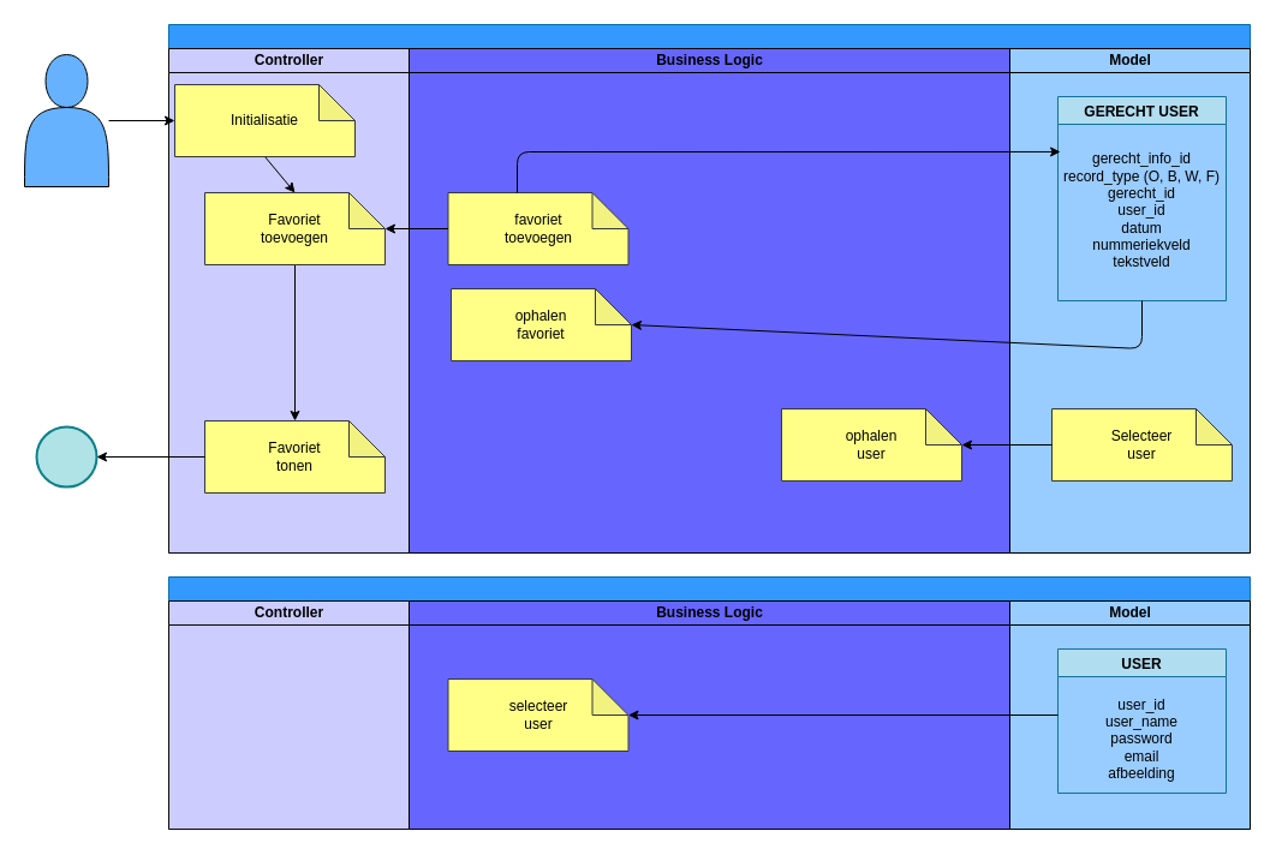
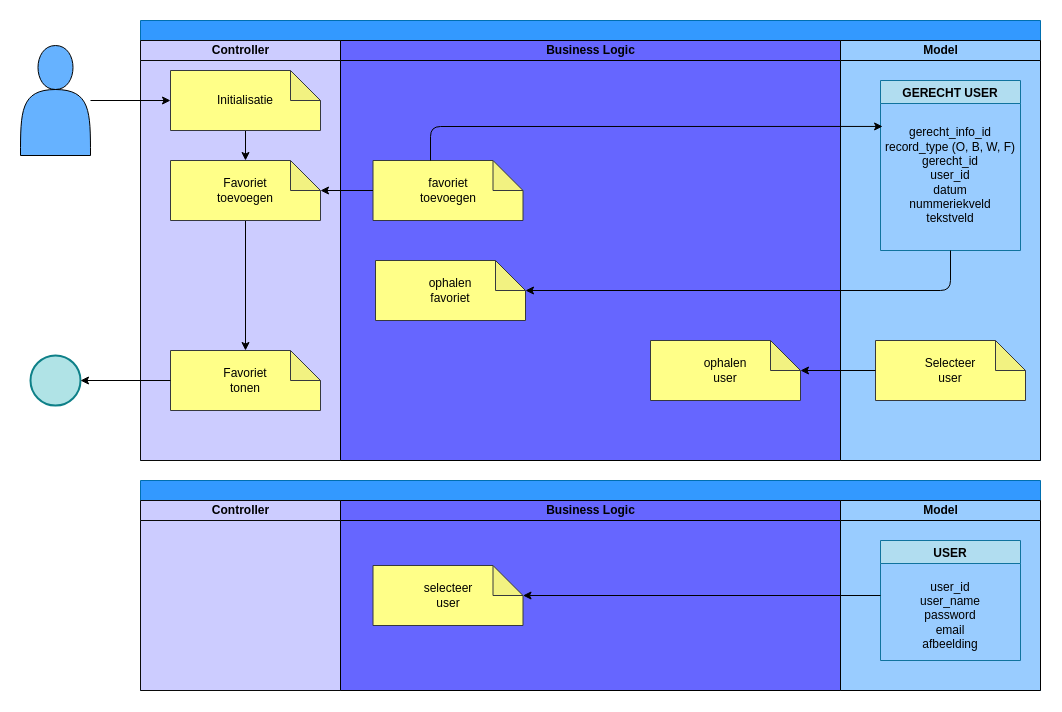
  <mxCell id="0" />
  <mxCell id="1" parent="0" />
  <mxCell id="2" value="" style="swimlane;childLayout=stackLayout;resizeParent=1;resizeParentMax=0;startSize=20;html=1;fillColor=#3399FF;fontColor=#000000;strokeColor=#006EAF;" parent="1" vertex="1"><mxGeometry x="140" y="20" width="900" height="440" as="geometry" /></mxCell>
  <mxCell id="3" value="Controller" style="swimlane;startSize=20;html=1;fillColor=#CCCCFF;fontColor=#000000;strokeColor=#0a0a0a;gradientColor=none;swimlaneFillColor=#CCCCFF;" parent="2" vertex="1"><mxGeometry y="20" width="200" height="420" as="geometry" /></mxCell>
  <mxCell id="4" style="edgeStyle=none;html=1;exitX=0.5;exitY=1;exitDx=0;exitDy=0;exitPerimeter=0;entryX=0.5;entryY=0;entryDx=0;entryDy=0;entryPerimeter=0;strokeColor=#000000;fontColor=#000000;" parent="3" source="5" target="7" edge="1"><mxGeometry relative="1" as="geometry" /></mxCell>
- <mxCell id="5" value="&lt;span style=&quot;color: rgb(0, 0, 0);&quot;&gt;Initialisatie&lt;/span&gt;" style="shape=note;whiteSpace=wrap;html=1;backgroundOutline=1;darkOpacity=0.05;strokeColor=#36393d;fillColor=#ffff88;" parent="3" vertex="1"><mxGeometry x="5" y="30" width="150" height="60" as="geometry" /></mxCell>
+ <mxCell id="5" value="&lt;span style=&quot;color: rgb(0, 0, 0);&quot;&gt;Initialisatie&lt;/span&gt;" style="shape=note;whiteSpace=wrap;html=1;backgroundOutline=1;darkOpacity=0.05;strokeColor=#36393d;fillColor=#ffff88;" parent="3" vertex="1"><mxGeometry x="30" y="30" width="150" height="60" as="geometry" /></mxCell>
  <mxCell id="6" style="edgeStyle=none;html=1;exitX=0.5;exitY=1;exitDx=0;exitDy=0;exitPerimeter=0;strokeColor=#000000;fontColor=#000000;" parent="3" source="7" target="8" edge="1"><mxGeometry relative="1" as="geometry"><mxPoint x="105" y="210" as="targetPoint" /></mxGeometry></mxCell>
  <mxCell id="7" value="&lt;font color=&quot;#000000&quot;&gt;Favoriet&lt;br&gt;toevoegen&lt;/font&gt;" style="shape=note;whiteSpace=wrap;html=1;backgroundOutline=1;darkOpacity=0.05;strokeColor=#36393d;fillColor=#ffff88;" parent="3" vertex="1"><mxGeometry x="30" y="120" width="150" height="60" as="geometry" /></mxCell>
  <mxCell id="8" value="Favoriet&lt;br&gt;tonen" style="shape=note;whiteSpace=wrap;html=1;backgroundOutline=1;darkOpacity=0.05;strokeColor=#36393d;fillColor=#ffff88;fontColor=#000000;labelBackgroundColor=none;" parent="3" vertex="1"><mxGeometry x="30" y="310" width="150" height="60" as="geometry" /></mxCell>
  <mxCell id="9" value="&lt;font color=&quot;#000000&quot;&gt;Business Logic&lt;/font&gt;" style="swimlane;startSize=20;html=1;fillColor=#6666FF;strokeColor=#000000;swimlaneFillColor=#6666FF;fontColor=#ffffff;" parent="2" vertex="1"><mxGeometry x="200" y="20" width="500" height="420" as="geometry" /></mxCell>
  <mxCell id="10" value="&lt;font color=&quot;#000000&quot;&gt;favoriet&lt;br&gt;toevoegen&lt;br&gt;&lt;/font&gt;" style="shape=note;whiteSpace=wrap;html=1;backgroundOutline=1;darkOpacity=0.05;strokeColor=#36393d;fillColor=#ffff88;" parent="9" vertex="1"><mxGeometry x="32.5" y="120" width="150" height="60" as="geometry" /></mxCell>
  <mxCell id="11" value="&lt;font color=&quot;#000000&quot;&gt;ophalen&lt;br&gt;user&lt;/font&gt;" style="shape=note;whiteSpace=wrap;html=1;backgroundOutline=1;darkOpacity=0.05;strokeColor=#36393d;fillColor=#ffff88;" parent="9" vertex="1"><mxGeometry x="310" y="300" width="150" height="60" as="geometry" /></mxCell>
- <mxCell id="12" value="&lt;font color=&quot;#000000&quot;&gt;ophalen&lt;br&gt;favoriet&lt;br&gt;&lt;/font&gt;" style="shape=note;whiteSpace=wrap;html=1;backgroundOutline=1;darkOpacity=0.05;strokeColor=#36393d;fillColor=#ffff88;" vertex="1" parent="9"><mxGeometry x="35" y="200" width="150" height="60" as="geometry" /></mxCell>
+ <mxCell id="12" value="&lt;font color=&quot;#000000&quot;&gt;ophalen&lt;br&gt;favoriet&lt;br&gt;&lt;/font&gt;" style="shape=note;whiteSpace=wrap;html=1;backgroundOutline=1;darkOpacity=0.05;strokeColor=#36393d;fillColor=#ffff88;" vertex="1" parent="9"><mxGeometry x="35" y="220" width="150" height="60" as="geometry" /></mxCell>
  <mxCell id="13" value="&lt;font color=&quot;#000000&quot;&gt;Model&lt;/font&gt;" style="swimlane;startSize=20;html=1;fillColor=#99CCFF;swimlaneFillColor=#99CCFF;strokeColor=#000000;" parent="2" vertex="1"><mxGeometry x="700" y="20" width="200" height="420" as="geometry" /></mxCell>
  <mxCell id="14" value="GERECHT USER" style="swimlane;labelBackgroundColor=none;strokeColor=#10739e;fillColor=#b1ddf0;fontColor=#000000;startSize=23;" parent="13" vertex="1"><mxGeometry x="40" y="40" width="140" height="170" as="geometry" /></mxCell>
  <mxCell id="15" value="&lt;font color=&quot;#000000&quot;&gt;Selecteer&lt;br&gt;user&lt;br&gt;&lt;/font&gt;" style="shape=note;whiteSpace=wrap;html=1;backgroundOutline=1;darkOpacity=0.05;strokeColor=#36393d;fillColor=#ffff88;" parent="13" vertex="1"><mxGeometry x="35" y="300" width="150" height="60" as="geometry" /></mxCell>
  <mxCell id="16" value="&lt;font color=&quot;#000000&quot;&gt;gerecht_info_id&lt;br&gt;record_type (O, B, W, F)&lt;br&gt;gerecht_id&lt;br&gt;user_id&lt;br&gt;datum&lt;br&gt;nummeriekveld&lt;br&gt;tekstveld&lt;br&gt;&lt;/font&gt;" style="text;html=1;strokeColor=none;fillColor=none;align=center;verticalAlign=middle;whiteSpace=wrap;rounded=0;" parent="13" vertex="1"><mxGeometry x="40" y="60" width="140" height="150" as="geometry" /></mxCell>
  <mxCell id="17" style="edgeStyle=none;html=1;entryX=0;entryY=0;entryDx=150;entryDy=30;entryPerimeter=0;strokeColor=#000000;fontColor=#000000;" parent="2" source="10" target="7" edge="1"><mxGeometry relative="1" as="geometry" /></mxCell>
  <mxCell id="18" style="edgeStyle=none;html=1;entryX=0.015;entryY=0.173;entryDx=0;entryDy=0;entryPerimeter=0;strokeColor=#000000;" edge="1" parent="2" target="16"><mxGeometry relative="1" as="geometry"><mxPoint x="290" y="140" as="sourcePoint" /><Array as="points"><mxPoint x="290" y="106" /></Array></mxGeometry></mxCell>
  <mxCell id="19" style="edgeStyle=none;html=1;exitX=0.5;exitY=1;exitDx=0;exitDy=0;entryX=0;entryY=0;entryDx=150;entryDy=30;entryPerimeter=0;strokeColor=#000000;" edge="1" parent="2" source="16" target="12"><mxGeometry relative="1" as="geometry"><Array as="points"><mxPoint x="810" y="270" /></Array></mxGeometry></mxCell>
  <mxCell id="20" style="edgeStyle=none;html=1;strokeColor=#000000;" edge="1" parent="2" source="15" target="11"><mxGeometry relative="1" as="geometry" /></mxCell>
  <mxCell id="21" style="edgeStyle=none;html=1;strokeColor=#000000;" parent="1" source="22" target="5" edge="1"><mxGeometry relative="1" as="geometry" /></mxCell>
  <mxCell id="22" value="" style="shape=actor;whiteSpace=wrap;html=1;fillColor=#66B2FF;strokeColor=#000000;" parent="1" vertex="1"><mxGeometry x="20" y="45" width="70" height="110" as="geometry" /></mxCell>
  <mxCell id="23" value="" style="ellipse;whiteSpace=wrap;html=1;aspect=fixed;labelBackgroundColor=none;strokeColor=#0e8088;fillColor=#b0e3e6;strokeWidth=2;" parent="1" vertex="1"><mxGeometry x="30" y="355" width="50" height="50" as="geometry" /></mxCell>
  <mxCell id="24" style="edgeStyle=none;html=1;entryX=1;entryY=0.5;entryDx=0;entryDy=0;strokeColor=#000000;" parent="1" source="8" target="23" edge="1"><mxGeometry relative="1" as="geometry" /></mxCell>
  <mxCell id="25" value="" style="swimlane;childLayout=stackLayout;resizeParent=1;resizeParentMax=0;startSize=20;html=1;fillColor=#3399FF;fontColor=#000000;strokeColor=#006EAF;" parent="1" vertex="1"><mxGeometry x="140" y="480" width="900" height="210" as="geometry" /></mxCell>
  <mxCell id="26" value="Controller" style="swimlane;startSize=20;html=1;fillColor=#CCCCFF;fontColor=#000000;strokeColor=#0a0a0a;gradientColor=none;swimlaneFillColor=#CCCCFF;" parent="25" vertex="1"><mxGeometry y="20" width="200" height="190" as="geometry" /></mxCell>
  <mxCell id="27" value="&lt;font color=&quot;#000000&quot;&gt;Business Logic&lt;/font&gt;" style="swimlane;startSize=20;html=1;fillColor=#6666FF;strokeColor=#000000;swimlaneFillColor=#6666FF;fontColor=#ffffff;" parent="25" vertex="1"><mxGeometry x="200" y="20" width="500" height="190" as="geometry" /></mxCell>
  <mxCell id="28" value="&lt;font color=&quot;#000000&quot;&gt;selecteer&lt;br&gt;user&lt;/font&gt;" style="shape=note;whiteSpace=wrap;html=1;backgroundOutline=1;darkOpacity=0.05;strokeColor=#36393d;fillColor=#ffff88;" parent="27" vertex="1"><mxGeometry x="32.5" y="65" width="150" height="60" as="geometry" /></mxCell>
  <mxCell id="29" value="&lt;font color=&quot;#000000&quot;&gt;Model&lt;/font&gt;" style="swimlane;startSize=20;html=1;fillColor=#99CCFF;swimlaneFillColor=#99CCFF;strokeColor=#000000;" parent="25" vertex="1"><mxGeometry x="700" y="20" width="200" height="190" as="geometry" /></mxCell>
  <mxCell id="30" value="USER" style="swimlane;labelBackgroundColor=none;strokeColor=#10739e;fillColor=#b1ddf0;fontColor=#000000;startSize=23;" parent="29" vertex="1"><mxGeometry x="40" y="40" width="140" height="120" as="geometry" /></mxCell>
  <mxCell id="31" value="&lt;font color=&quot;#000000&quot;&gt;user_id&lt;br&gt;user_name&lt;br&gt;password&lt;br&gt;email&lt;br&gt;afbeelding&lt;br&gt;&lt;/font&gt;" style="text;html=1;strokeColor=none;fillColor=none;align=center;verticalAlign=middle;whiteSpace=wrap;rounded=0;" parent="30" vertex="1"><mxGeometry x="15" y="20" width="110" height="110" as="geometry" /></mxCell>
  <mxCell id="32" style="edgeStyle=none;html=1;strokeColor=#000000;fontColor=#000000;" parent="25" target="28" edge="1"><mxGeometry relative="1" as="geometry"><mxPoint x="740" y="115" as="sourcePoint" /></mxGeometry></mxCell>
